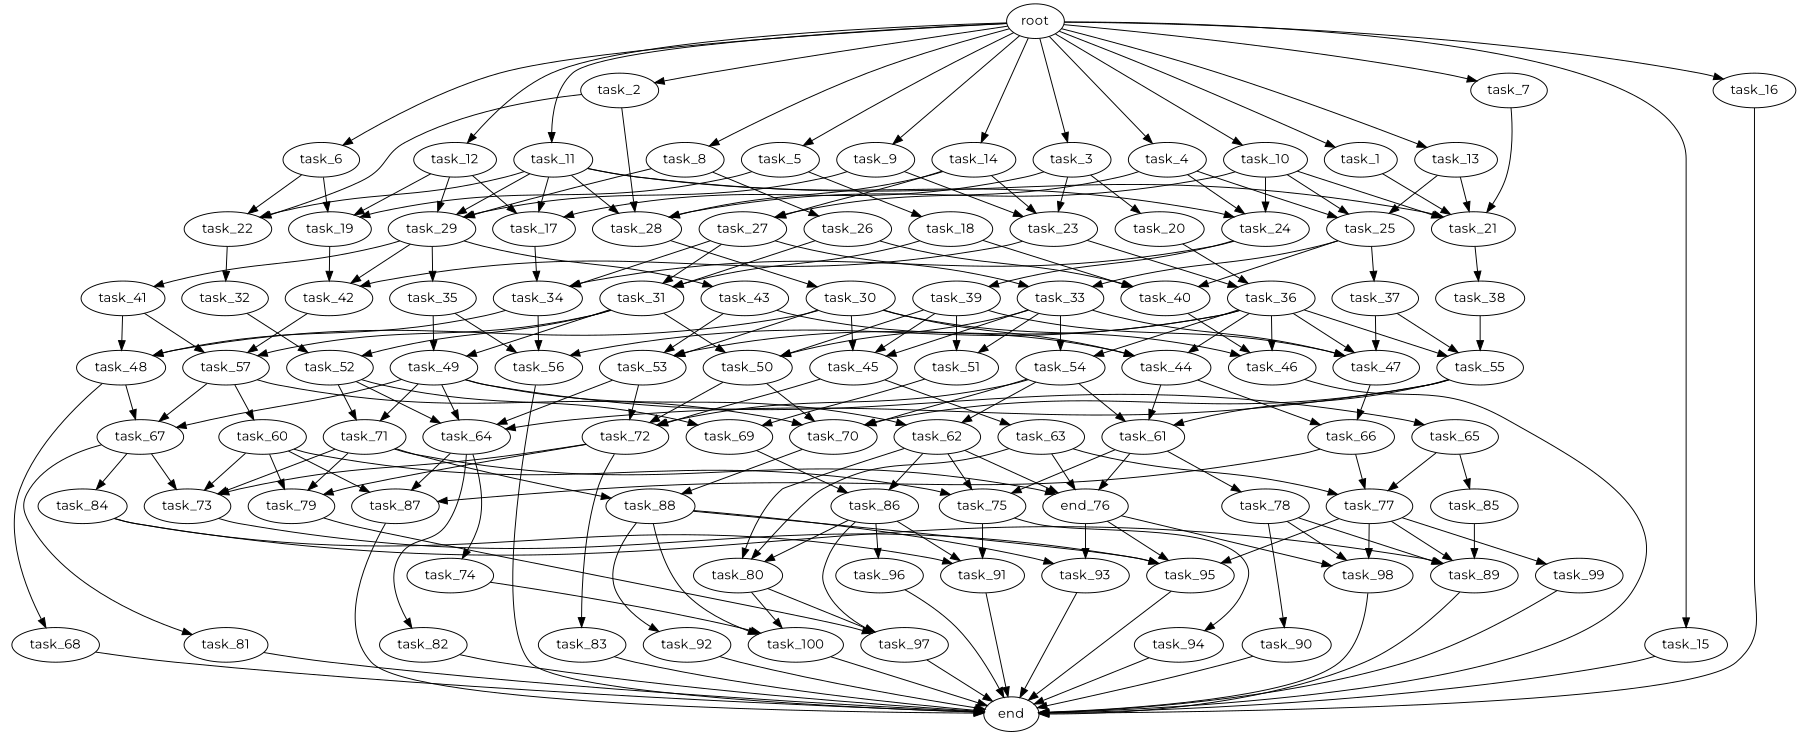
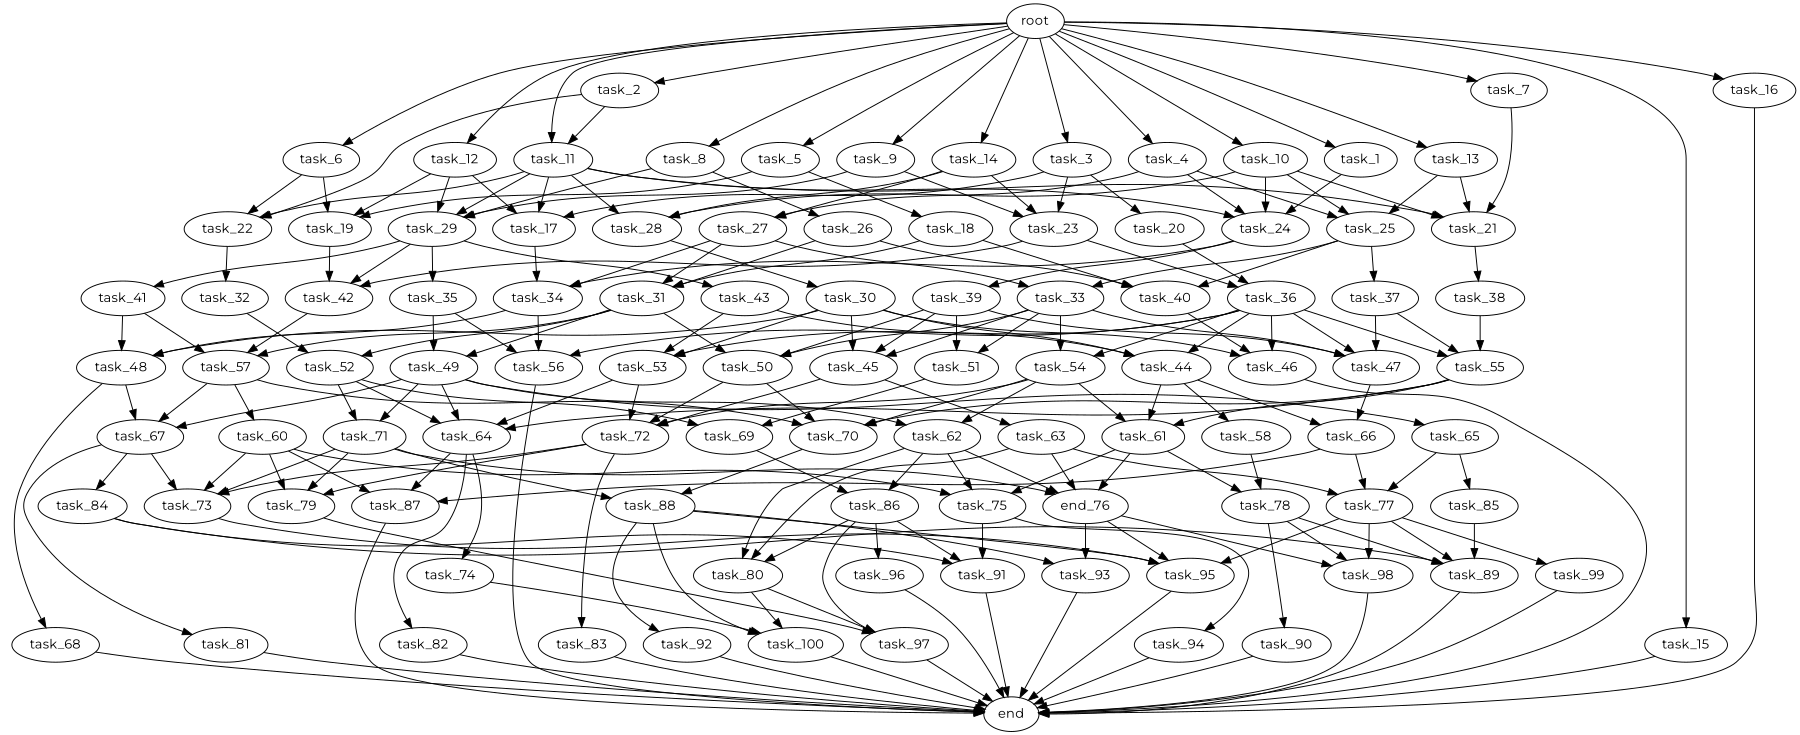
  digraph {
    fontname=Montserrat
    node [fontname=Montserrat]
    edge [fontname=Montserrat]
    task_66
    task_87
    task_77
    end
    task_89
    task_95
    task_98
    task_99
    task_71
    task_79
    task_73
    task_88
    n13 [label=end_76]
    task_97
    task_92
    task_100
    task_93
    task_27
    task_34
    task_33
    task_31
    task_56
    task_48
    task_47
    task_45
    task_54
    task_51
    task_50
    task_57
    task_52
    task_49
    task_67
    task_68
    task_69
    task_86
    task_80
    task_91
    task_96
    task_63
    task_26
    task_40
    task_46
    task_25
    task_37
    task_55
    task_44
+   task_58
    task_61
    task_78
    task_75
    task_19
    task_42
    task_70
    task_60
    task_84
    task_81
    task_29
    task_41
    task_43
    task_35
    task_53
    task_20
    task_36
    task_15
    task_16
    task_82
    task_65
    task_85
    task_10
    task_28
    task_24
    task_21
    task_30
    task_39
    task_38
    task_72
    task_64
    task_23
    task_90
    task_32
    task_4
    task_9
    task_14
    task_83
    task_12
    task_17
    task_62
    task_94
    task_74
    task_18
    task_11
    task_22
    task_6
    root
    task_1
    task_13
    task_2
    task_5
    task_7
    task_3
    task_8
    task_66 -> task_87
    task_66 -> task_77
    task_87 -> end
    task_77 -> task_89
    task_77 -> task_95
    task_77 -> task_98
    task_77 -> task_99
    task_89 -> end
    task_95 -> end
    task_98 -> end
    task_99 -> end
    task_71 -> task_79
    task_71 -> task_73
    task_71 -> task_88
    task_71 -> n13
    task_79 -> task_97
    task_73 -> task_95
    task_88 -> task_95
    task_88 -> task_92
    task_88 -> task_100
    task_88 -> task_93
    n13 -> task_95
    n13 -> task_98
    n13 -> task_93
    task_97 -> end
    task_92 -> end
    task_100 -> end
    task_93 -> end
    task_27 -> task_34
    task_27 -> task_33
    task_27 -> task_31
    task_34 -> task_56
    task_34 -> task_48
    task_33 -> task_47
    task_33 -> task_45
    task_33 -> task_54
    task_33 -> task_51
    task_33 -> task_50
    task_31 -> task_50
    task_31 -> task_57
    task_31 -> task_52
    task_31 -> task_49
    task_56 -> end
    task_48 -> task_67
    task_48 -> task_68
    task_47 -> task_66
    task_45 -> task_63
    task_45 -> task_72
    task_54 -> task_61
    task_54 -> task_70
    task_54 -> task_72
    task_54 -> task_62
    task_51 -> task_69
    task_50 -> task_70
    task_50 -> task_72
    task_57 -> task_67
    task_57 -> task_70
    task_57 -> task_60
    task_52 -> task_71
    task_52 -> task_69
    task_52 -> task_64
    task_49 -> task_71
    task_49 -> task_67
    task_49 -> task_65
    task_49 -> task_64
    task_49 -> task_62
    task_67 -> task_73
    task_67 -> task_84
    task_67 -> task_81
    task_68 -> end
    task_69 -> task_86
    task_86 -> task_97
    task_86 -> task_80
    task_86 -> task_91
    task_86 -> task_96
    task_80 -> task_97
    task_80 -> task_100
    task_91 -> end
    task_96 -> end
    task_63 -> task_77
    task_63 -> n13
    task_63 -> task_80
    task_26 -> task_31
    task_26 -> task_40
    task_40 -> task_46
    task_46 -> end
    task_25 -> task_33
    task_25 -> task_40
    task_25 -> task_37
    task_37 -> task_47
    task_37 -> task_55
    task_55 -> task_61
    task_55 -> task_70
    task_55 -> task_64
    task_44 -> task_66
+   task_44 -> task_58
    task_44 -> task_61
+   task_58 -> task_78
    task_61 -> n13
    task_61 -> task_78
    task_61 -> task_75
    task_78 -> task_89
    task_78 -> task_98
    task_78 -> task_90
    task_75 -> task_91
    task_75 -> task_94
    task_19 -> task_42
    task_42 -> task_57
    task_70 -> task_88
    task_60 -> task_87
    task_60 -> task_79
    task_60 -> task_73
    task_60 -> task_75
    task_84 -> task_89
    task_84 -> task_91
    task_81 -> end
    task_29 -> task_42
    task_29 -> task_41
    task_29 -> task_43
    task_29 -> task_35
    task_41 -> task_48
    task_41 -> task_57
    task_43 -> task_44
    task_43 -> task_53
    task_35 -> task_56
    task_35 -> task_49
    task_53 -> task_72
    task_53 -> task_64
    task_20 -> task_36
    task_36 -> task_56
    task_36 -> task_47
    task_36 -> task_54
    task_36 -> task_46
    task_36 -> task_55
    task_36 -> task_44
    task_36 -> task_53
    task_15 -> end
    task_16 -> end
    task_82 -> end
    task_65 -> task_77
    task_65 -> task_85
    task_85 -> task_89
    task_10 -> task_25
    task_10 -> task_28
    task_10 -> task_24
    task_10 -> task_21
    task_28 -> task_30
    task_24 -> task_34
    task_24 -> task_39
    task_21 -> task_38
    task_30 -> task_48
    task_30 -> task_45
    task_30 -> task_46
    task_30 -> task_44
    task_30 -> task_53
    task_39 -> task_47
    task_39 -> task_45
    task_39 -> task_51
    task_39 -> task_50
    task_38 -> task_55
    task_72 -> task_79
    task_72 -> task_73
    task_72 -> task_83
    task_64 -> task_87
    task_64 -> task_82
    task_64 -> task_74
    task_23 -> task_42
    task_23 -> task_36
    task_90 -> end
    task_32 -> task_52
    task_4 -> task_27
    task_4 -> task_25
    task_4 -> task_24
    task_9 -> task_29
    task_9 -> task_23
    task_14 -> task_27
    task_14 -> task_28
    task_14 -> task_23
    task_83 -> end
    task_12 -> task_19
    task_12 -> task_29
    task_12 -> task_17
    task_17 -> task_34
    task_62 -> n13
    task_62 -> task_86
    task_62 -> task_80
    task_62 -> task_75
    task_94 -> end
    task_74 -> task_100
    task_18 -> task_31
    task_18 -> task_40
    task_11 -> task_29
    task_11 -> task_28
    task_11 -> task_24
    task_11 -> task_21
    task_11 -> task_17
    task_11 -> task_22
    task_22 -> task_32
    task_6 -> task_19
    task_6 -> task_22
    root -> task_15
    root -> task_16
    root -> task_10
    root -> task_4
    root -> task_9
    root -> task_14
    root -> task_12
    root -> task_11
    root -> task_6
    root -> task_1
    root -> task_13
    root -> task_2
    root -> task_5
    root -> task_7
    root -> task_3
    root -> task_8
-   task_1 -> task_21
+   task_1 -> task_24
    task_13 -> task_25
    task_13 -> task_21
-   task_2 -> task_28
+   task_2 -> task_11
    task_2 -> task_22
    task_5 -> task_19
    task_5 -> task_18
    task_7 -> task_21
    task_3 -> task_20
    task_3 -> task_23
    task_3 -> task_17
    task_8 -> task_26
    task_8 -> task_29
  }
